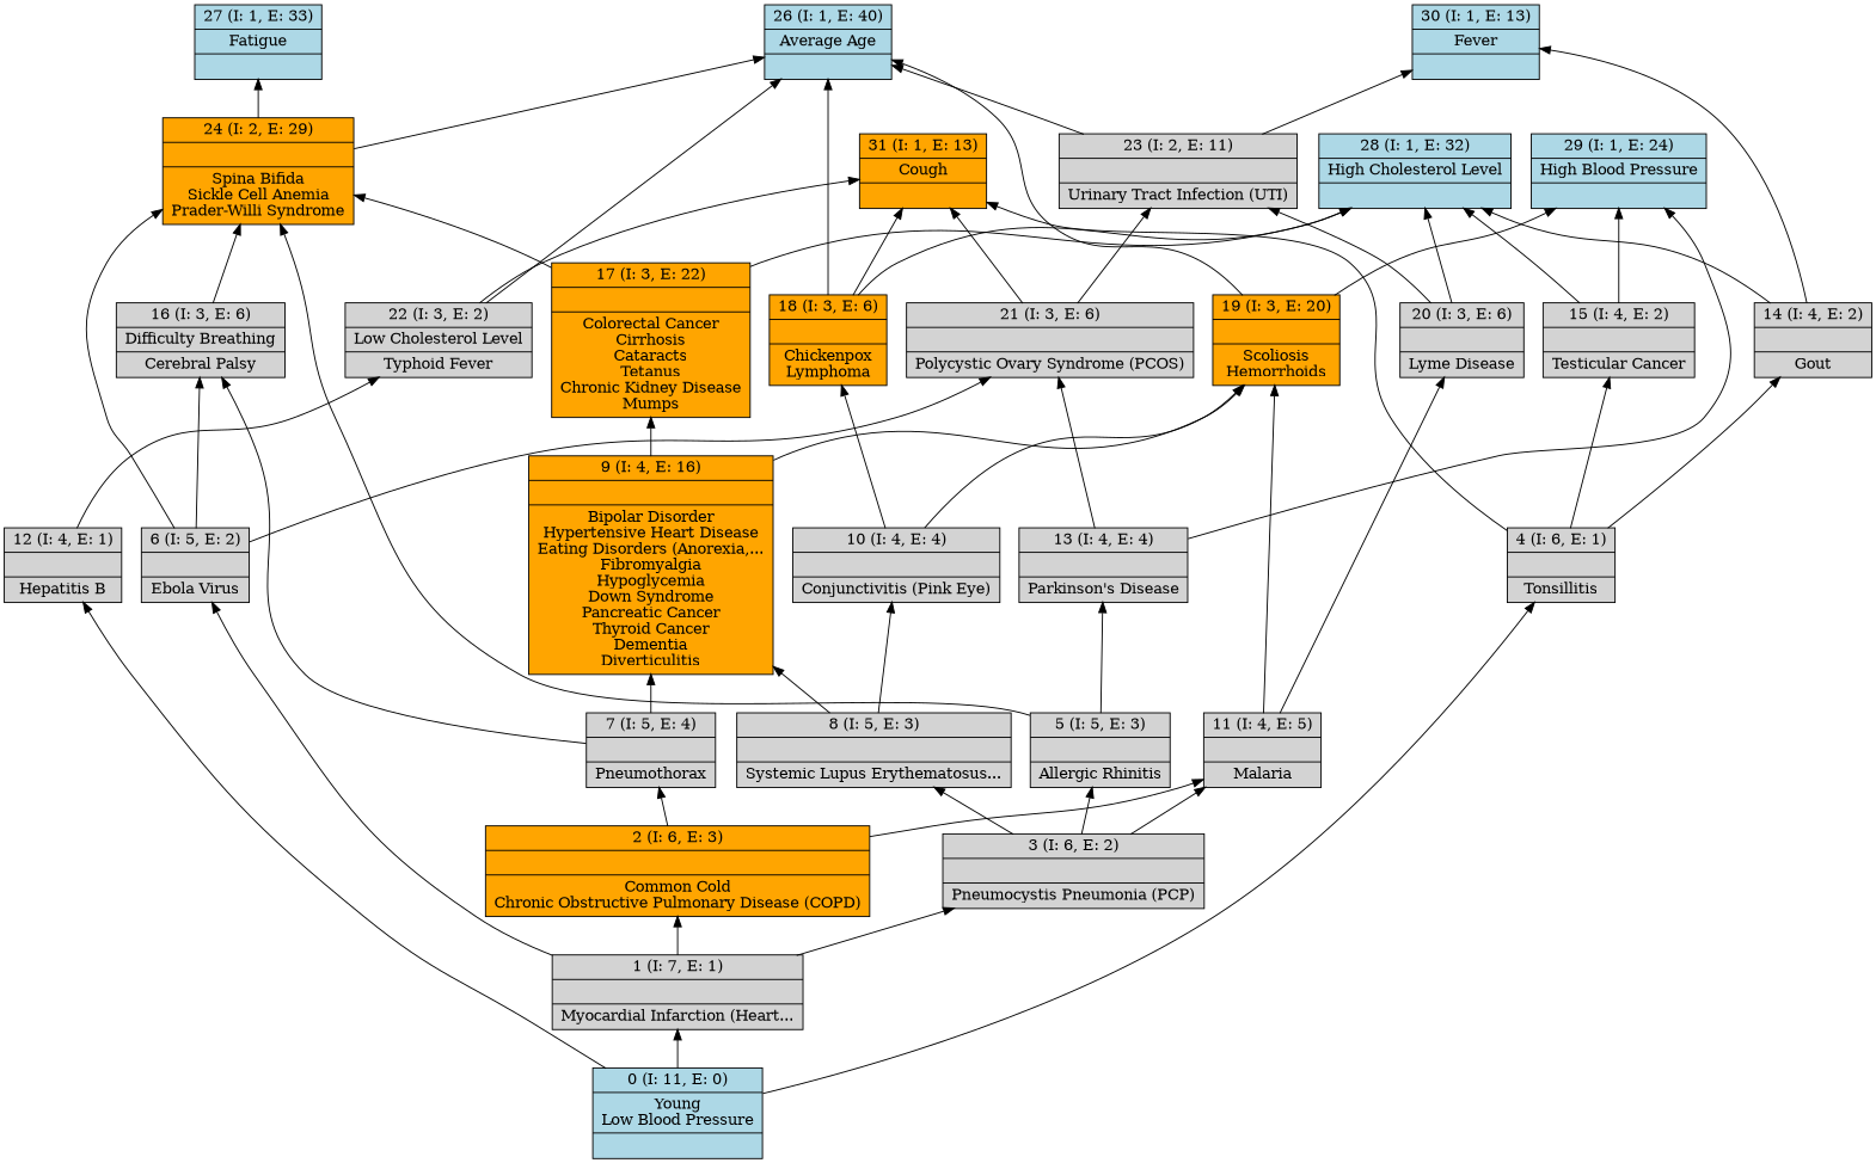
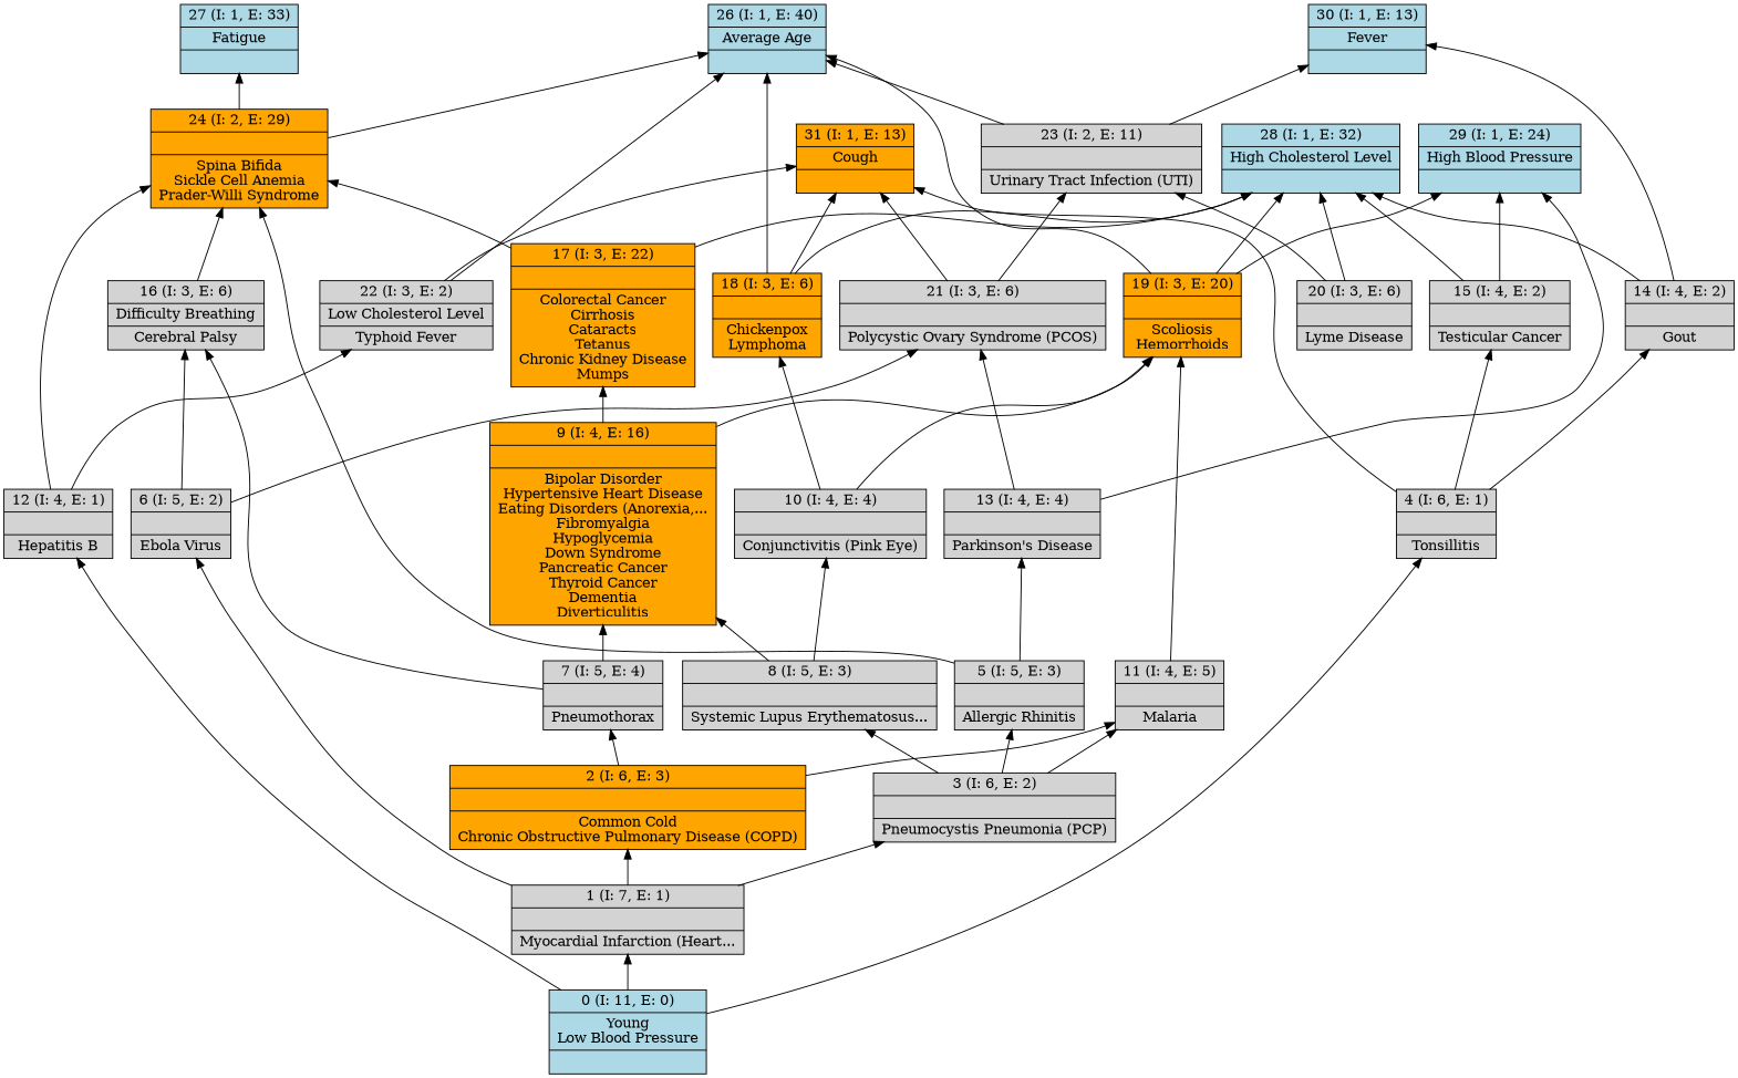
  digraph {
    rankdir=BT
    node [shape=record style=filled]
    n1 [fillcolor=lightblue label="{0 (I: 11, E: 0)|Young\nLow Blood Pressure\n|}"]
    n2 [label="{1 (I: 7, E: 1)||Myocardial Infarction (Heart...\n}"]
    n3 [label="{4 (I: 6, E: 1)||Tonsillitis\n}"]
    n4 [label="{12 (I: 4, E: 1)||Hepatitis B\n}"]
    n5 [fillcolor=orange label="{2 (I: 6, E: 3)||Common Cold\nChronic Obstructive Pulmonary Disease (COPD)\n}"]
    n6 [label="{3 (I: 6, E: 2)||Pneumocystis Pneumonia (PCP)\n}"]
    n7 [label="{6 (I: 5, E: 2)||Ebola Virus\n}"]
    n8 [label="{14 (I: 4, E: 2)||Gout\n}"]
    n9 [label="{15 (I: 4, E: 2)||Testicular Cancer\n}"]
    n10 [fillcolor=orange label="{31 (I: 1, E: 13)|Cough\n|}"]
    n11 [fillcolor=orange label="{24 (I: 2, E: 29)||Spina Bifida\nSickle Cell Anemia\nPrader-Willi Syndrome\n}"]
    n12 [label="{22 (I: 3, E: 2)|Low Cholesterol Level\n|Typhoid Fever\n}"]
    n13 [label="{7 (I: 5, E: 4)||Pneumothorax\n}"]
    n14 [label="{11 (I: 4, E: 5)||Malaria\n}"]
    n15 [label="{5 (I: 5, E: 3)||Allergic Rhinitis\n}"]
    n16 [label="{8 (I: 5, E: 3)||Systemic Lupus Erythematosus...\n}"]
    n17 [label="{16 (I: 3, E: 6)|Difficulty Breathing\n|Cerebral Palsy\n}"]
    n18 [label="{21 (I: 3, E: 6)||Polycystic Ovary Syndrome (PCOS)\n}"]
    n19 [fillcolor=orange label="{9 (I: 4, E: 16)||Bipolar Disorder\nHypertensive Heart Disease\nEating Disorders (Anorexia,...\nFibromyalgia\nHypoglycemia\nDown Syndrome\nPancreatic Cancer\nThyroid Cancer\nDementia\nDiverticulitis\n}"]
    n20 [fillcolor=orange label="{19 (I: 3, E: 20)||Scoliosis\nHemorrhoids\n}"]
    n21 [label="{20 (I: 3, E: 6)||Lyme Disease\n}"]
    n22 [label="{13 (I: 4, E: 4)||Parkinson's Disease\n}"]
    n23 [label="{10 (I: 4, E: 4)||Conjunctivitis (Pink Eye)\n}"]
    n24 [fillcolor=lightblue label="{28 (I: 1, E: 32)|High Cholesterol Level\n|}"]
    n25 [fillcolor=lightblue label="{30 (I: 1, E: 13)|Fever\n|}"]
    n26 [fillcolor=lightblue label="{29 (I: 1, E: 24)|High Blood Pressure\n|}"]
    n27 [fillcolor=lightblue label="{26 (I: 1, E: 40)|Average Age\n|}"]
    n28 [fillcolor=lightblue label="{27 (I: 1, E: 33)|Fatigue\n|}"]
    n29 [label="{23 (I: 2, E: 11)||Urinary Tract Infection (UTI)\n}"]
    n30 [fillcolor=orange label="{17 (I: 3, E: 22)||Colorectal Cancer\nCirrhosis\nCataracts\nTetanus\nChronic Kidney Disease\nMumps\n}"]
    n31 [fillcolor=orange label="{18 (I: 3, E: 6)||Chickenpox\nLymphoma\n}"]
    n1 -> n2
    n1 -> n3
    n1 -> n4
    n2 -> n5
    n2 -> n6
    n2 -> n7
    n3 -> n8
    n3 -> n9
    n3 -> n10
-   n7 -> n11
+   n4 -> n11
    n4 -> n12
    n5 -> n13
    n5 -> n14
    n6 -> n14
    n6 -> n15
    n6 -> n16
    n7 -> n17
    n7 -> n18
    n8 -> n24
    n8 -> n25
    n9 -> n24
    n9 -> n26
    n11 -> n27
    n11 -> n28
    n12 -> n10
    n12 -> n27
    n13 -> n17
    n13 -> n19
    n14 -> n20
-   n14 -> n21
    n15 -> n11
    n15 -> n22
    n16 -> n19
    n16 -> n23
    n17 -> n11
    n18 -> n10
    n18 -> n29
    n19 -> n20
    n19 -> n30
+   n20 -> n24
    n20 -> n26
    n20 -> n27
    n21 -> n24
    n21 -> n29
    n22 -> n18
    n22 -> n26
    n23 -> n20
    n23 -> n31
    n29 -> n25
    n29 -> n27
    n30 -> n11
    n30 -> n24
    n31 -> n10
    n31 -> n24
    n31 -> n27
  }
